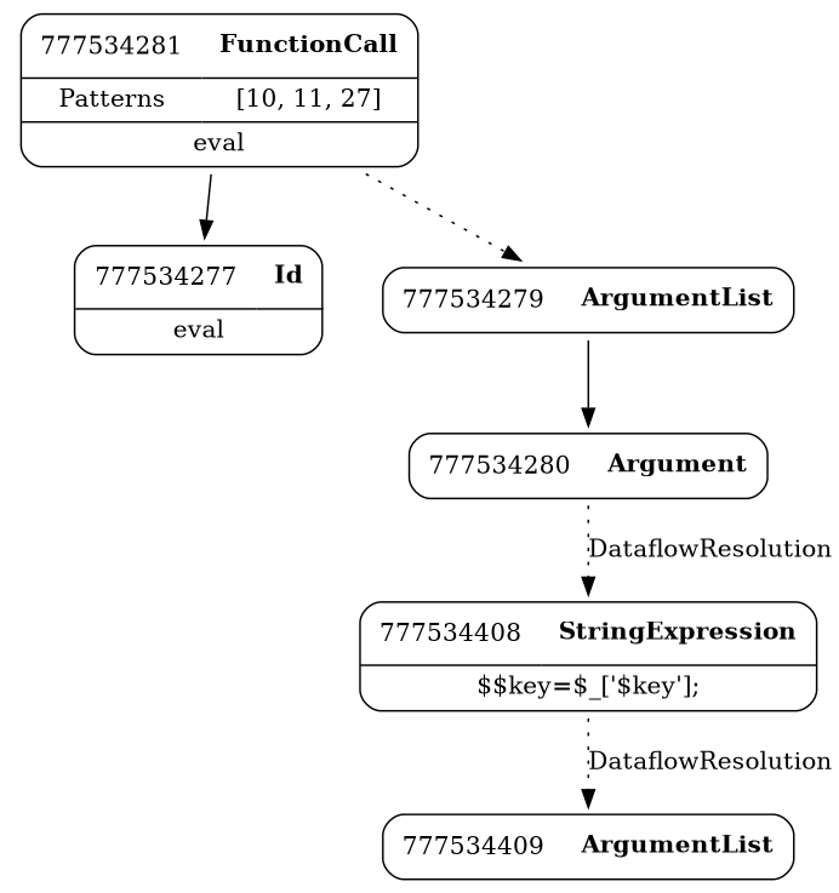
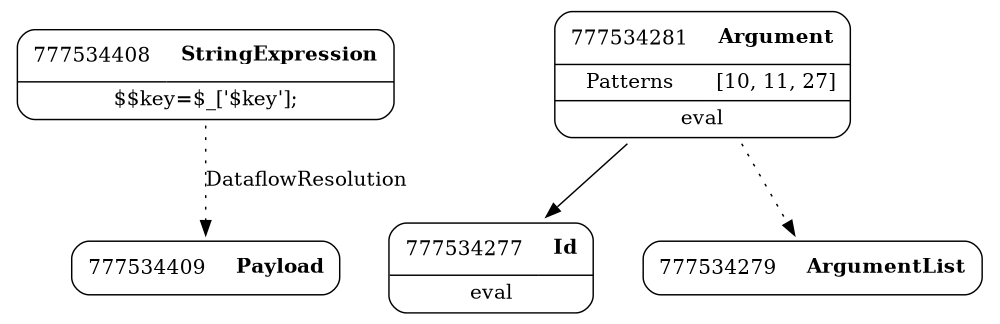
  digraph {
    node [shape=none]
    edge [style=dotted weight=2]
-   n1 [label=<<TABLE border='1' cellspacing='0' cellpadding='10' style='rounded' ><TR><TD border='0'>777534280</TD><TD border='0'><B>Argument</B></TD></TR></TABLE>>]
    n2 [label=<<TABLE border='1' cellspacing='0' cellpadding='10' style='rounded' ><TR><TD border='0'>777534408</TD><TD border='0'><B>StringExpression</B></TD></TR><HR/><TR><TD border='0' cellpadding='5' colspan='2'>$$key=$_['$key'];</TD></TR></TABLE>>]
-   n3 [label=<<TABLE border='1' cellspacing='0' cellpadding='10' style='rounded' ><TR><TD border='0'>777534409</TD><TD border='0'><B>ArgumentList</B></TD></TR></TABLE>>]
-   n4 [label=<<TABLE border='1' cellspacing='0' cellpadding='10' style='rounded' ><TR><TD border='0'>777534281</TD><TD border='0'><B>FunctionCall</B></TD></TR><HR/><TR><TD border='0' cellpadding='5'>Patterns</TD><TD border='0' cellpadding='5'>[10, 11, 27]</TD></TR><HR/><TR><TD border='0' cellpadding='5' colspan='2'>eval</TD></TR></TABLE>>]
+   n3 [label=<<TABLE border='1' cellspacing='0' cellpadding='10' style='rounded' ><TR><TD border='0'>777534409</TD><TD border='0'><B>Payload</B></TD></TR></TABLE>>]
+   n4 [label=<<TABLE border='1' cellspacing='0' cellpadding='10' style='rounded' ><TR><TD border='0'>777534281</TD><TD border='0'><B>Argument</B></TD></TR><HR/><TR><TD border='0' cellpadding='5'>Patterns</TD><TD border='0' cellpadding='5'>[10, 11, 27]</TD></TR><HR/><TR><TD border='0' cellpadding='5' colspan='2'>eval</TD></TR></TABLE>>]
    n5 [label=<<TABLE border='1' cellspacing='0' cellpadding='10' style='rounded' ><TR><TD border='0'>777534277</TD><TD border='0'><B>Id</B></TD></TR><HR/><TR><TD border='0' cellpadding='5' colspan='2'>eval</TD></TR></TABLE>>]
    n6 [label=<<TABLE border='1' cellspacing='0' cellpadding='10' style='rounded' ><TR><TD border='0'>777534279</TD><TD border='0'><B>ArgumentList</B></TD></TR></TABLE>>]
-   n1 -> n2 [label=DataflowResolution weight=""]
    n2 -> n3 [label=DataflowResolution weight=""]
    n4 -> n5 [style=""]
    n4 -> n6
-   n6 -> n1 [style=""]
  }
